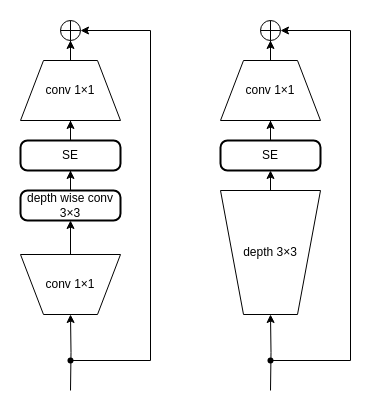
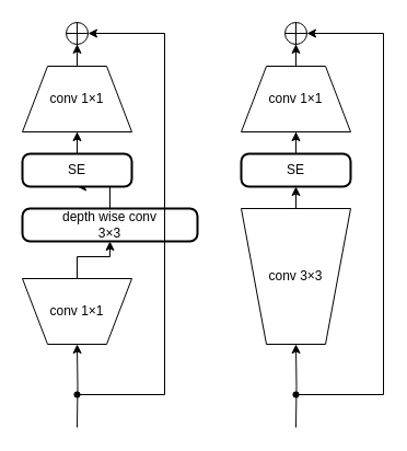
  <mxCell id="0" />
  <mxCell id="1" parent="0" />
  <mxCell id="2" style="edgeStyle=orthogonalEdgeStyle;rounded=0;orthogonalLoop=1;jettySize=auto;html=1;entryX=0.5;entryY=1;entryDx=0;entryDy=0;" edge="1" parent="1" source="3" target="5"><mxGeometry relative="1" as="geometry" /></mxCell>
  <mxCell id="3" value="conv 1×1" style="verticalLabelPosition=middle;verticalAlign=middle;html=1;shape=trapezoid;perimeter=trapezoidPerimeter;whiteSpace=wrap;size=0.23;arcSize=10;flipV=1;labelPosition=center;align=center;" vertex="1" parent="1"><mxGeometry x="20" y="254" width="100" height="60" as="geometry" /></mxCell>
  <mxCell id="4" style="edgeStyle=orthogonalEdgeStyle;rounded=0;orthogonalLoop=1;jettySize=auto;html=1;entryX=0.5;entryY=1;entryDx=0;entryDy=0;" edge="1" parent="1" source="5" target="7"><mxGeometry relative="1" as="geometry" /></mxCell>
- <mxCell id="5" value="depth wise conv&lt;br&gt;3×3" style="rounded=1;whiteSpace=wrap;html=1;absoluteArcSize=1;arcSize=14;strokeWidth=2;" vertex="1" parent="1"><mxGeometry x="20" y="190" width="100" height="30" as="geometry" /></mxCell>
+ <mxCell id="5" value="depth wise conv&lt;br&gt;3×3" style="rounded=1;whiteSpace=wrap;html=1;absoluteArcSize=1;arcSize=14;strokeWidth=2;" vertex="1" parent="1"><mxGeometry x="20" y="190" width="160" height="30" as="geometry" /></mxCell>
  <mxCell id="6" style="edgeStyle=orthogonalEdgeStyle;rounded=0;orthogonalLoop=1;jettySize=auto;html=1;entryX=0.5;entryY=1;entryDx=0;entryDy=0;" edge="1" parent="1" source="7" target="9"><mxGeometry relative="1" as="geometry" /></mxCell>
  <mxCell id="7" value="SE" style="rounded=1;whiteSpace=wrap;html=1;absoluteArcSize=1;arcSize=14;strokeWidth=2;" vertex="1" parent="1"><mxGeometry x="20" y="140" width="100" height="30" as="geometry" /></mxCell>
  <mxCell id="8" style="edgeStyle=orthogonalEdgeStyle;rounded=0;orthogonalLoop=1;jettySize=auto;html=1;entryX=0.5;entryY=1;entryDx=0;entryDy=0;entryPerimeter=0;" edge="1" parent="1" source="9" target="10"><mxGeometry relative="1" as="geometry" /></mxCell>
  <mxCell id="9" value="conv 1×1" style="verticalLabelPosition=middle;verticalAlign=middle;html=1;shape=trapezoid;perimeter=trapezoidPerimeter;whiteSpace=wrap;size=0.23;arcSize=10;flipV=0;labelPosition=center;align=center;direction=east;" vertex="1" parent="1"><mxGeometry x="20" y="60" width="100" height="60" as="geometry" /></mxCell>
  <mxCell id="10" value="" style="verticalLabelPosition=bottom;verticalAlign=top;html=1;shape=mxgraph.flowchart.summing_function;rounded=0;" vertex="1" parent="1"><mxGeometry x="60" y="20" width="20" height="20" as="geometry" /></mxCell>
  <mxCell id="11" style="edgeStyle=orthogonalEdgeStyle;rounded=0;orthogonalLoop=1;jettySize=auto;html=1;" edge="1" parent="1" target="3"><mxGeometry relative="1" as="geometry"><mxPoint x="70" y="390" as="sourcePoint" /></mxGeometry></mxCell>
  <mxCell id="12" style="edgeStyle=orthogonalEdgeStyle;rounded=0;orthogonalLoop=1;jettySize=auto;html=1;entryX=1;entryY=0.5;entryDx=0;entryDy=0;entryPerimeter=0;strokeColor=default;elbow=vertical;" edge="1" parent="1" source="13" target="10"><mxGeometry relative="1" as="geometry"><Array as="points"><mxPoint x="150" y="360" /><mxPoint x="150" y="30" /></Array></mxGeometry></mxCell>
  <mxCell id="13" value="" style="shape=waypoint;sketch=0;size=6;pointerEvents=1;points=[];fillColor=none;resizable=0;rotatable=0;perimeter=centerPerimeter;snapToPoint=1;rounded=0;html=1;" vertex="1" parent="1"><mxGeometry x="50" y="340" width="40" height="40" as="geometry" /></mxCell>
- <mxCell id="14" value="depth 3×3" style="verticalLabelPosition=middle;verticalAlign=middle;html=1;shape=trapezoid;perimeter=trapezoidPerimeter;whiteSpace=wrap;size=0.23;arcSize=10;flipV=1;labelPosition=center;align=center;" vertex="1" parent="1"><mxGeometry x="220" y="190" width="100" height="124" as="geometry" /></mxCell>
+ <mxCell id="14" value="conv 3×3" style="verticalLabelPosition=middle;verticalAlign=middle;html=1;shape=trapezoid;perimeter=trapezoidPerimeter;whiteSpace=wrap;size=0.23;arcSize=10;flipV=1;labelPosition=center;align=center;" vertex="1" parent="1"><mxGeometry x="220" y="190" width="100" height="124" as="geometry" /></mxCell>
  <mxCell id="15" style="edgeStyle=orthogonalEdgeStyle;rounded=0;orthogonalLoop=1;jettySize=auto;html=1;entryX=0.5;entryY=1;entryDx=0;entryDy=0;" edge="1" parent="1" target="17"><mxGeometry relative="1" as="geometry"><mxPoint x="270" y="190" as="sourcePoint" /></mxGeometry></mxCell>
  <mxCell id="16" style="edgeStyle=orthogonalEdgeStyle;rounded=0;orthogonalLoop=1;jettySize=auto;html=1;entryX=0.5;entryY=1;entryDx=0;entryDy=0;" edge="1" parent="1" source="17" target="19"><mxGeometry relative="1" as="geometry" /></mxCell>
  <mxCell id="17" value="SE" style="rounded=1;whiteSpace=wrap;html=1;absoluteArcSize=1;arcSize=14;strokeWidth=2;" vertex="1" parent="1"><mxGeometry x="220" y="140" width="100" height="30" as="geometry" /></mxCell>
  <mxCell id="18" style="edgeStyle=orthogonalEdgeStyle;rounded=0;orthogonalLoop=1;jettySize=auto;html=1;entryX=0.5;entryY=1;entryDx=0;entryDy=0;entryPerimeter=0;" edge="1" parent="1" source="19" target="20"><mxGeometry relative="1" as="geometry" /></mxCell>
  <mxCell id="19" value="conv 1×1" style="verticalLabelPosition=middle;verticalAlign=middle;html=1;shape=trapezoid;perimeter=trapezoidPerimeter;whiteSpace=wrap;size=0.23;arcSize=10;flipV=0;labelPosition=center;align=center;direction=east;" vertex="1" parent="1"><mxGeometry x="220" y="60" width="100" height="60" as="geometry" /></mxCell>
  <mxCell id="20" value="" style="verticalLabelPosition=bottom;verticalAlign=top;html=1;shape=mxgraph.flowchart.summing_function;rounded=0;" vertex="1" parent="1"><mxGeometry x="260" y="20" width="20" height="20" as="geometry" /></mxCell>
  <mxCell id="21" style="edgeStyle=orthogonalEdgeStyle;rounded=0;orthogonalLoop=1;jettySize=auto;html=1;" edge="1" parent="1" target="14"><mxGeometry relative="1" as="geometry"><mxPoint x="270" y="390" as="sourcePoint" /></mxGeometry></mxCell>
  <mxCell id="22" style="edgeStyle=orthogonalEdgeStyle;rounded=0;orthogonalLoop=1;jettySize=auto;html=1;entryX=1;entryY=0.5;entryDx=0;entryDy=0;entryPerimeter=0;strokeColor=default;elbow=vertical;" edge="1" parent="1" source="23" target="20"><mxGeometry relative="1" as="geometry"><Array as="points"><mxPoint x="350" y="360" /><mxPoint x="350" y="30" /></Array></mxGeometry></mxCell>
  <mxCell id="23" value="" style="shape=waypoint;sketch=0;size=6;pointerEvents=1;points=[];fillColor=none;resizable=0;rotatable=0;perimeter=centerPerimeter;snapToPoint=1;rounded=0;html=1;" vertex="1" parent="1"><mxGeometry x="250" y="340" width="40" height="40" as="geometry" /></mxCell>
